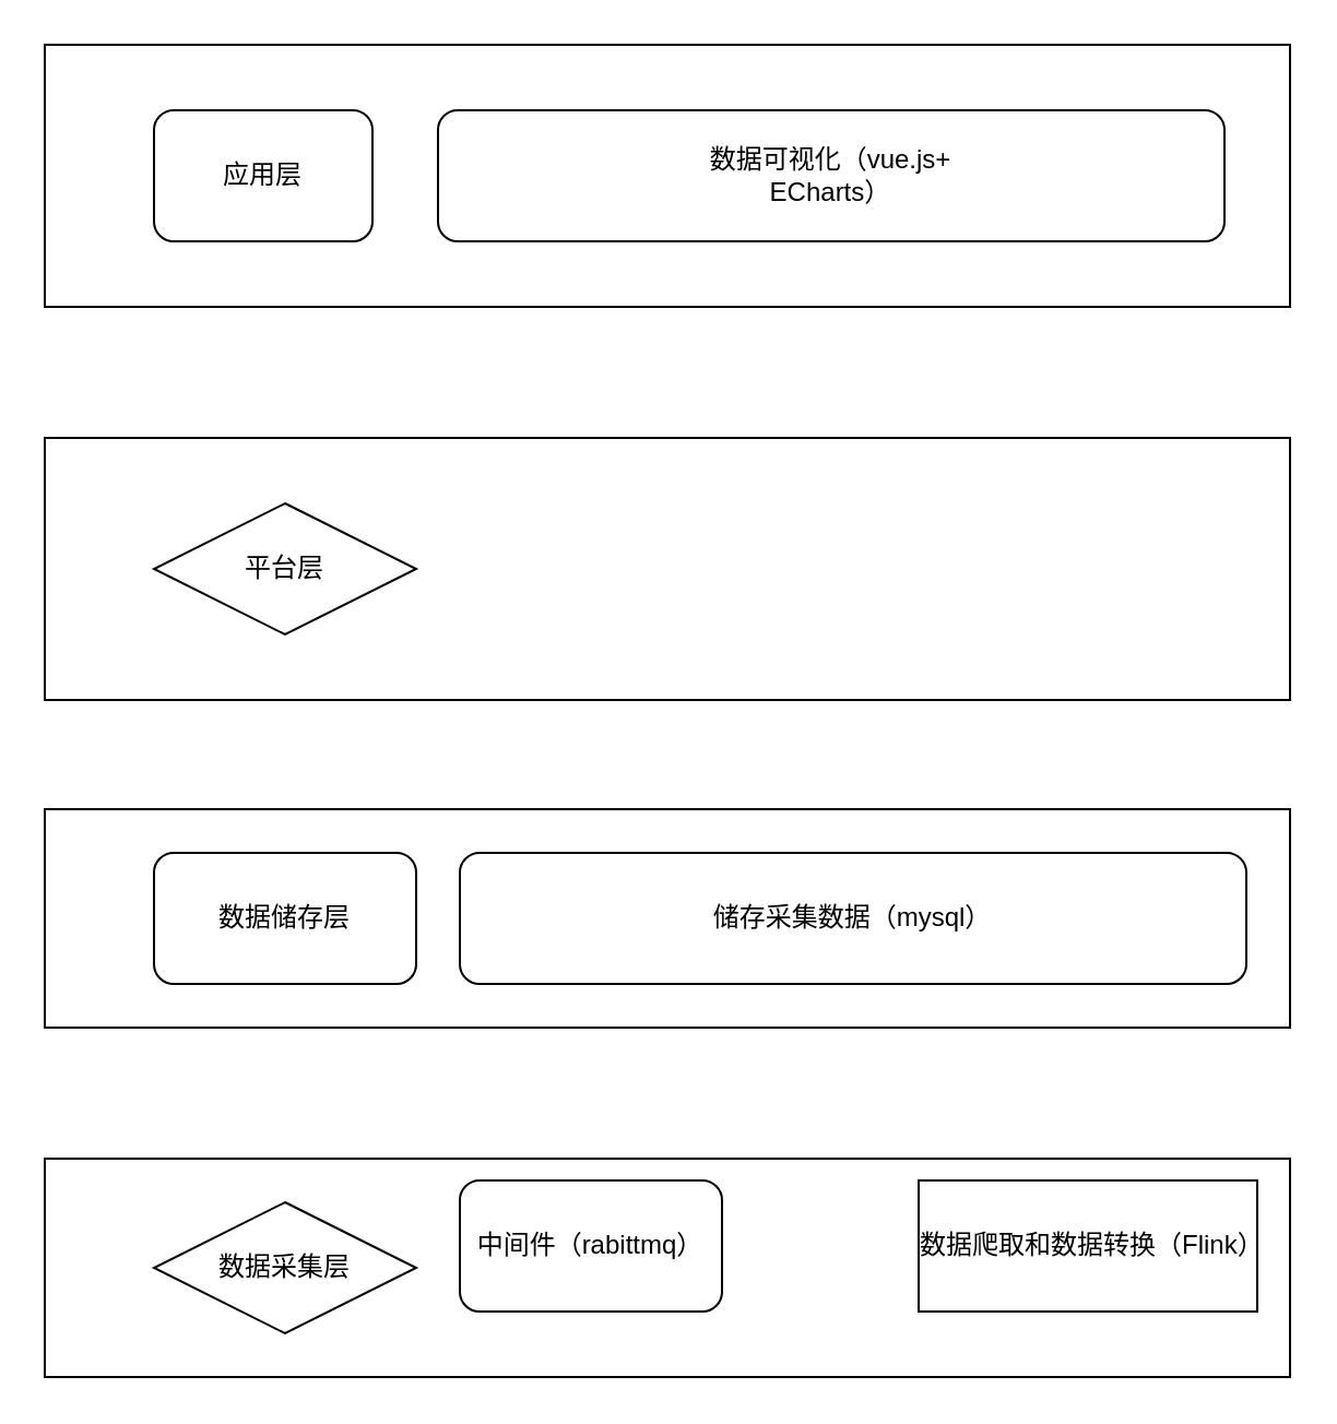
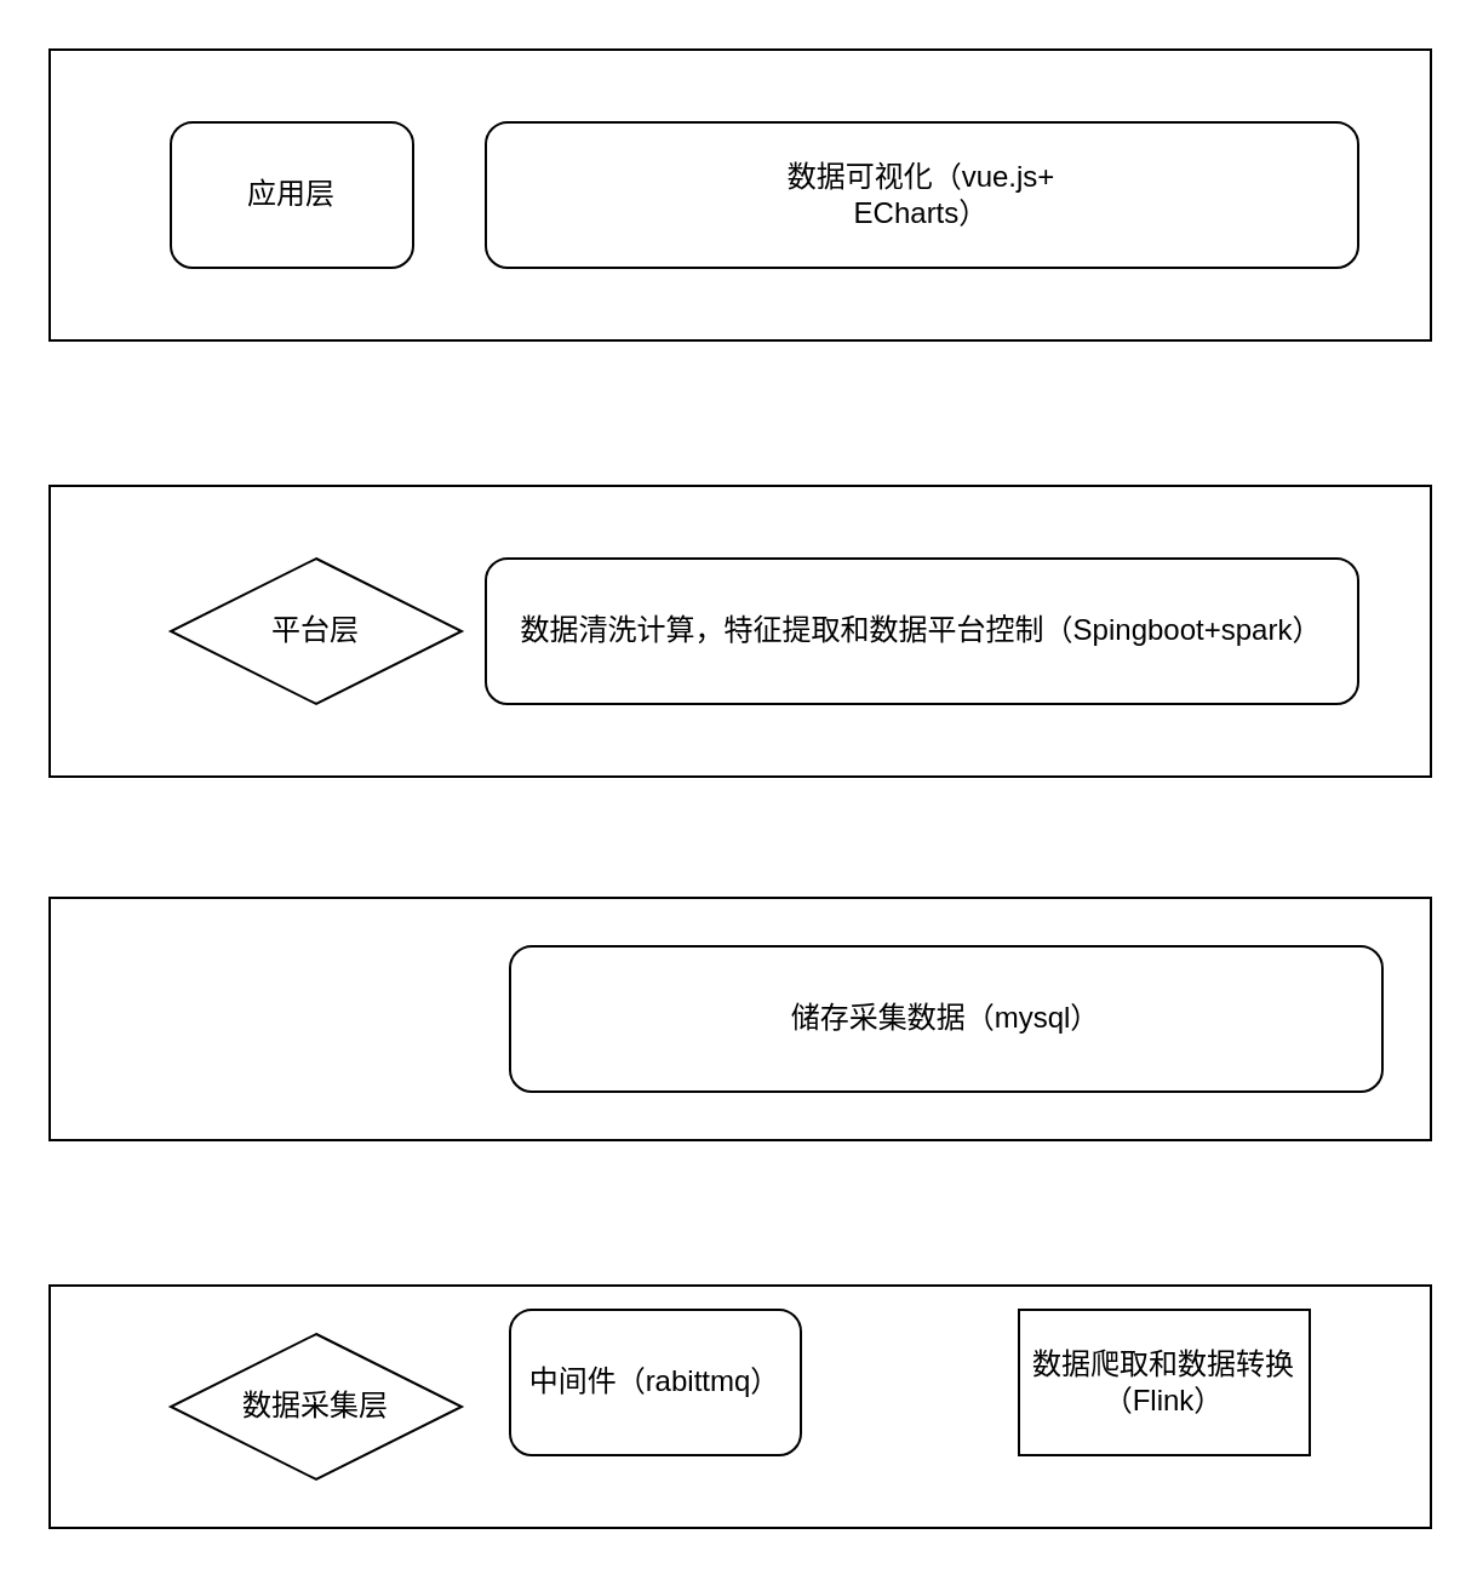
  <mxCell id="0" />
  <mxCell id="1" parent="0" />
  <mxCell id="2" value="" style="rounded=0;whiteSpace=wrap;html=1;" vertex="1" parent="1"><mxGeometry x="20" y="20" width="570" height="120" as="geometry" /></mxCell>
  <mxCell id="3" value="应用层" style="rounded=1;whiteSpace=wrap;html=1;" vertex="1" parent="1"><mxGeometry x="70" y="50" width="100" height="60" as="geometry" /></mxCell>
  <mxCell id="4" value="数据可视化（vue.js+&lt;br&gt;&lt;span style=&quot;background-color: transparent; color: light-dark(rgb(0, 0, 0), rgb(255, 255, 255));&quot;&gt;ECharts&lt;/span&gt;）" style="rounded=1;whiteSpace=wrap;html=1;" vertex="1" parent="1"><mxGeometry x="200" y="50" width="360" height="60" as="geometry" /></mxCell>
  <mxCell id="5" value="" style="rounded=0;whiteSpace=wrap;html=1;" vertex="1" parent="1"><mxGeometry x="20" y="200" width="570" height="120" as="geometry" /></mxCell>
  <mxCell id="6" value="平台层" style="rhombus;whiteSpace=wrap;html=1;" vertex="1" parent="1"><mxGeometry x="70" y="230" width="120" height="60" as="geometry" /></mxCell>
+ <mxCell id="7" value="数据清洗计算，特征提取和数据平台控制（Spingboot+spark）" style="rounded=1;whiteSpace=wrap;html=1;" vertex="1" parent="1"><mxGeometry x="200" y="230" width="360" height="60" as="geometry" /></mxCell>
  <mxCell id="8" value="" style="rounded=0;whiteSpace=wrap;html=1;" vertex="1" parent="1"><mxGeometry x="20" y="370" width="570" height="100" as="geometry" /></mxCell>
- <mxCell id="9" value="数据储存层" style="rounded=1;whiteSpace=wrap;html=1;" vertex="1" parent="1"><mxGeometry x="70" y="390" width="120" height="60" as="geometry" /></mxCell>
  <mxCell id="10" value="储存采集数据（mysql）" style="rounded=1;whiteSpace=wrap;html=1;" vertex="1" parent="1"><mxGeometry x="210" y="390" width="360" height="60" as="geometry" /></mxCell>
  <mxCell id="11" value="" style="rounded=0;whiteSpace=wrap;html=1;" vertex="1" parent="1"><mxGeometry x="20" y="530" width="570" height="100" as="geometry" /></mxCell>
  <mxCell id="12" value="中间件（rabittmq）" style="rounded=1;whiteSpace=wrap;html=1;" vertex="1" parent="1"><mxGeometry x="210" y="540" width="120" height="60" as="geometry" /></mxCell>
- <mxCell id="13" value="数据爬取和数据转换（Flink）" style="rounded=0;whiteSpace=wrap;html=1;" vertex="1" parent="1"><mxGeometry x="420" y="540" width="155" height="60" as="geometry" /></mxCell>
+ <mxCell id="13" value="数据爬取和数据转换（Flink）" style="rounded=0;whiteSpace=wrap;html=1;" vertex="1" parent="1"><mxGeometry x="420" y="540" width="120" height="60" as="geometry" /></mxCell>
  <mxCell id="14" value="数据采集层" style="rhombus;whiteSpace=wrap;html=1;" vertex="1" parent="1"><mxGeometry x="70" y="550" width="120" height="60" as="geometry" /></mxCell>
